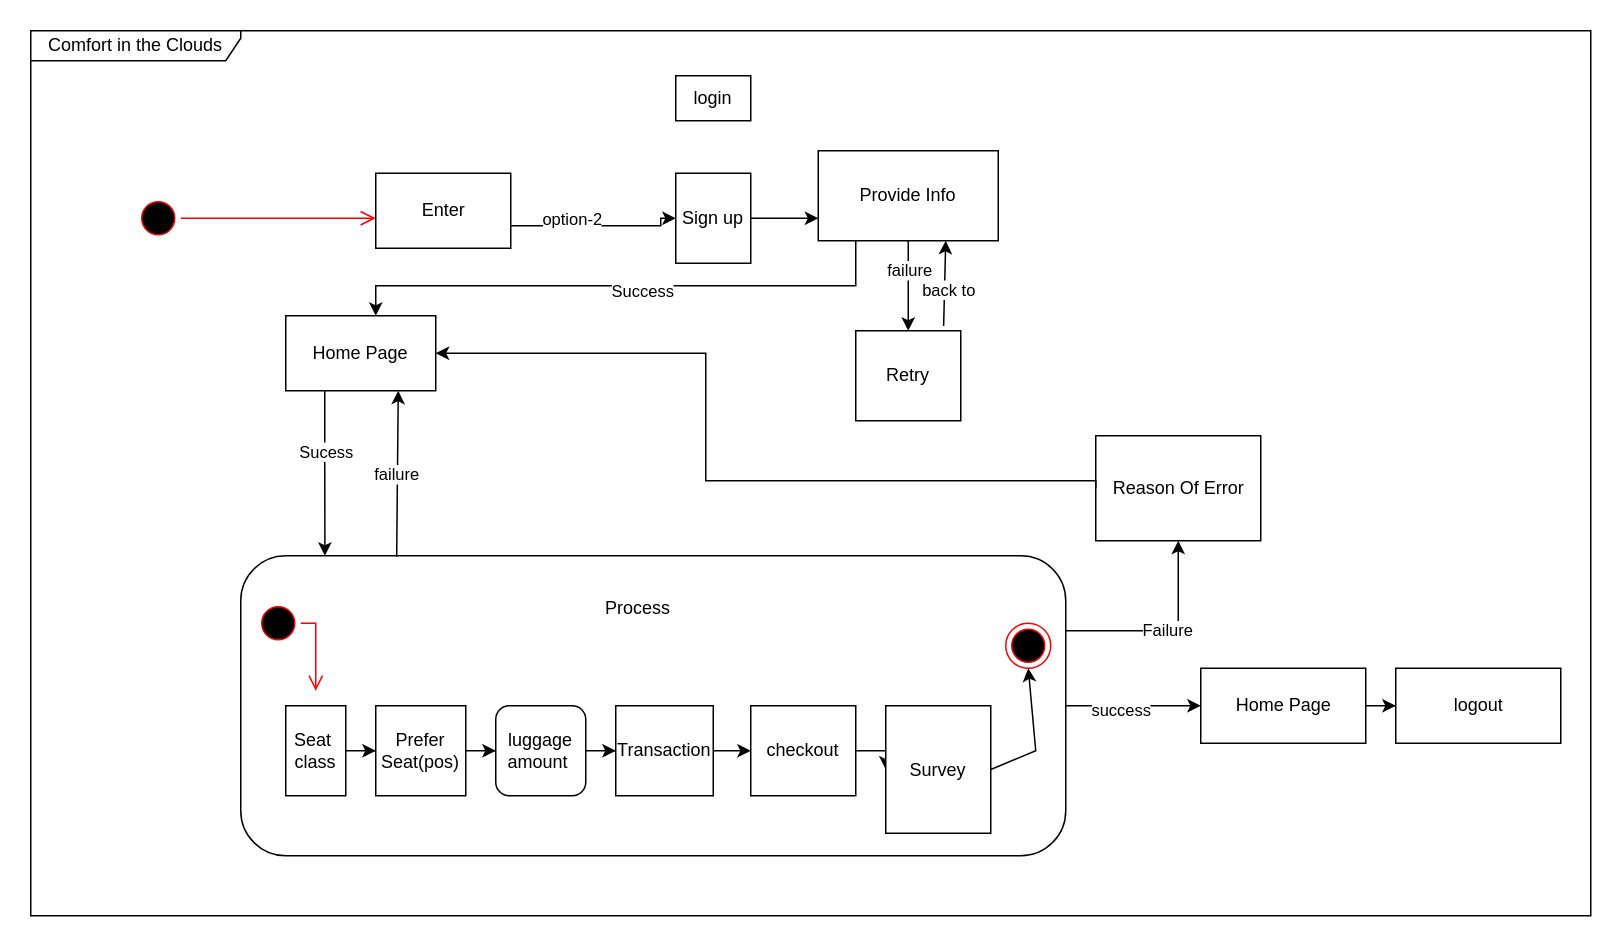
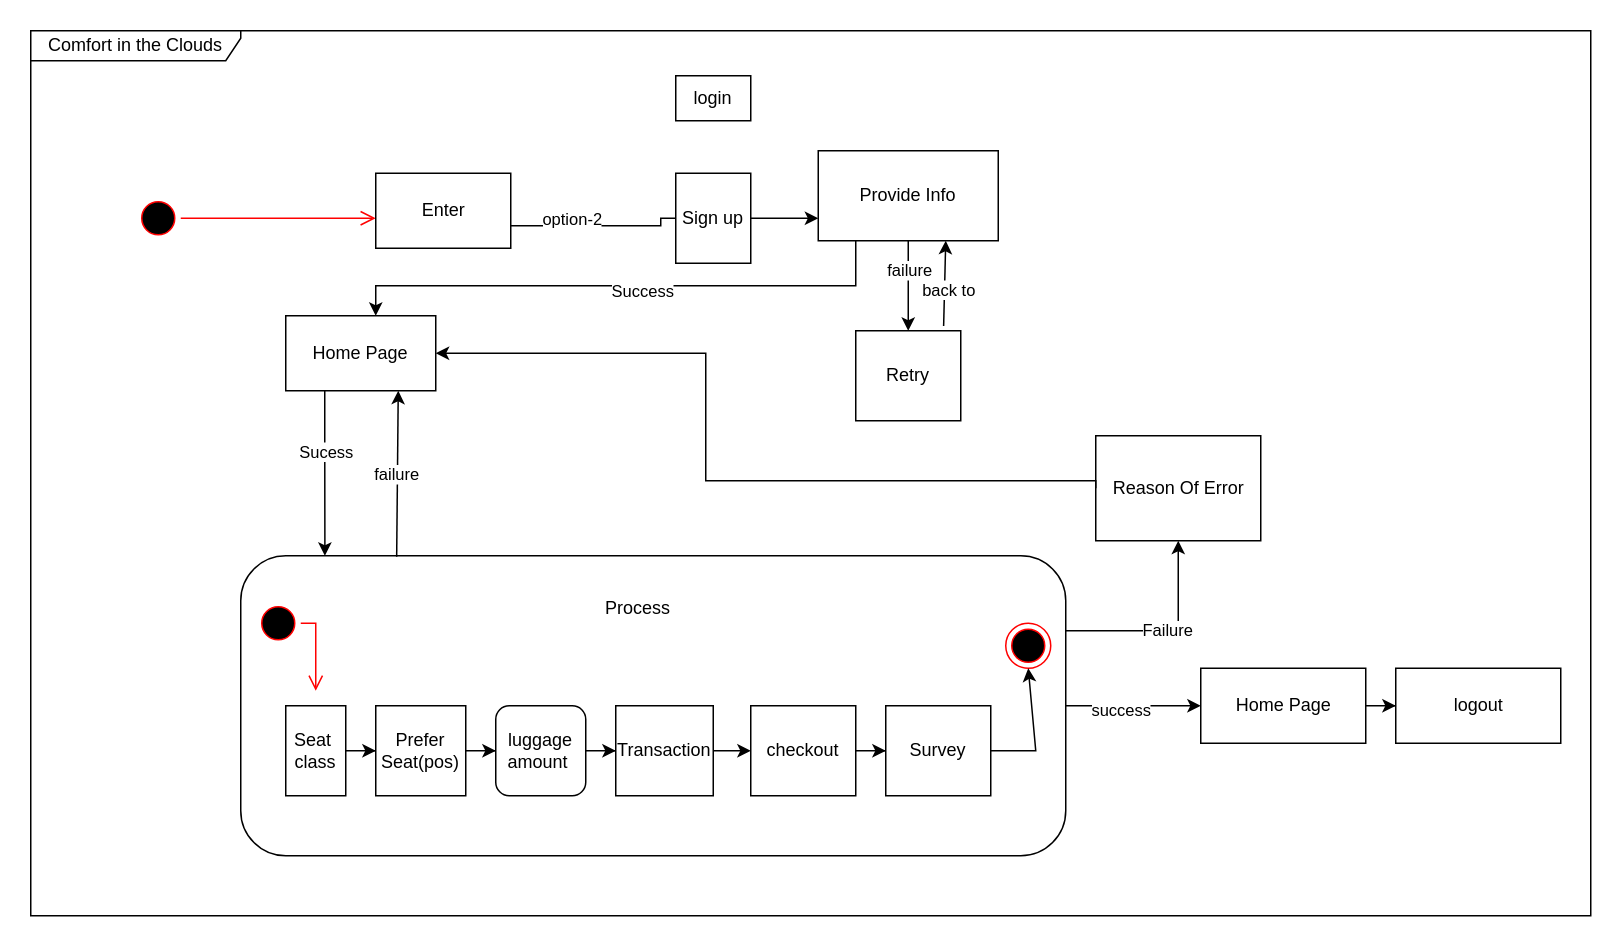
  <mxCell id="0" />
  <mxCell id="1" parent="0" />
  <mxCell id="2" value="" style="ellipse;html=1;shape=startState;fillColor=#000000;strokeColor=#ff0000;" vertex="1" parent="1"><mxGeometry x="90" y="130" width="30" height="30" as="geometry" /></mxCell>
  <mxCell id="3" value="" style="edgeStyle=orthogonalEdgeStyle;html=1;verticalAlign=bottom;endArrow=open;endSize=8;strokeColor=#ff0000;rounded=0;" edge="1" source="2" parent="1"><mxGeometry relative="1" as="geometry"><mxPoint x="250" y="145" as="targetPoint" /></mxGeometry></mxCell>
  <mxCell id="4" value="Comfort in the Clouds" style="shape=umlFrame;whiteSpace=wrap;html=1;width=140;height=20;" vertex="1" parent="1"><mxGeometry width="1040" height="590" as="geometry" x="20" y="20" /></mxCell>
- <mxCell id="5" value="" style="edgeStyle=orthogonalEdgeStyle;rounded=0;orthogonalLoop=1;jettySize=auto;html=1;entryX=0;entryY=0.5;entryDx=0;entryDy=0;" edge="1" parent="1" source="7" target="10"><mxGeometry relative="1" as="geometry"><Array as="points"><mxPoint x="440" y="150" /><mxPoint x="440" y="145" /></Array></mxGeometry></mxCell>
+ <mxCell id="5" value="" style="edgeStyle=orthogonalEdgeStyle;rounded=0;orthogonalLoop=1;jettySize=auto;html=1;entryX=0;entryY=0.5;entryDx=0;entryDy=0;endArrow=none;" edge="1" parent="1" source="7" target="10"><mxGeometry relative="1" as="geometry"><Array as="points"><mxPoint x="440" y="150" /><mxPoint x="440" y="145" /></Array></mxGeometry></mxCell>
  <mxCell id="6" value="option-2" style="edgeLabel;html=1;align=center;verticalAlign=middle;resizable=0;points=[];" vertex="1" connectable="0" parent="5"><mxGeometry x="-0.162" relative="1" as="geometry"><mxPoint x="-8" y="-5" as="offset" /></mxGeometry></mxCell>
  <mxCell id="7" value="Enter" style="html=1;" vertex="1" parent="1"><mxGeometry x="250" y="115" width="90" height="50" as="geometry" /></mxCell>
  <mxCell id="8" value="login" style="rounded=0;whiteSpace=wrap;html=1;" vertex="1" parent="1"><mxGeometry x="450" y="50" width="50" height="30" as="geometry" /></mxCell>
  <mxCell id="9" value="" style="edgeStyle=orthogonalEdgeStyle;rounded=0;orthogonalLoop=1;jettySize=auto;html=1;" edge="1" parent="1" source="10" target="15"><mxGeometry relative="1" as="geometry"><Array as="points"><mxPoint x="620" y="145" /><mxPoint x="620" y="145" /></Array></mxGeometry></mxCell>
  <mxCell id="10" value="Sign up" style="rounded=0;whiteSpace=wrap;html=1;" vertex="1" parent="1"><mxGeometry x="450" y="115" width="50" height="60" as="geometry" /></mxCell>
  <mxCell id="11" value="" style="edgeStyle=orthogonalEdgeStyle;rounded=0;orthogonalLoop=1;jettySize=auto;html=1;exitX=0.125;exitY=0.992;exitDx=0;exitDy=0;exitPerimeter=0;" edge="1" parent="1" source="15" target="19"><mxGeometry relative="1" as="geometry"><Array as="points"><mxPoint x="570" y="160" /><mxPoint x="570" y="190" /><mxPoint x="250" y="190" /></Array></mxGeometry></mxCell>
  <mxCell id="12" value="Success" style="edgeLabel;html=1;align=center;verticalAlign=middle;resizable=0;points=[];" vertex="1" connectable="0" parent="11"><mxGeometry x="-0.044" y="3" relative="1" as="geometry"><mxPoint x="-1" as="offset" /></mxGeometry></mxCell>
  <mxCell id="13" value="" style="edgeStyle=orthogonalEdgeStyle;rounded=0;orthogonalLoop=1;jettySize=auto;html=1;" edge="1" parent="1" source="15" target="35"><mxGeometry relative="1" as="geometry" /></mxCell>
  <mxCell id="14" value="failure" style="edgeLabel;html=1;align=center;verticalAlign=middle;resizable=0;points=[];" vertex="1" connectable="0" parent="13"><mxGeometry x="-0.4" relative="1" as="geometry"><mxPoint y="1" as="offset" /></mxGeometry></mxCell>
  <mxCell id="15" value="Provide Info" style="whiteSpace=wrap;html=1;rounded=0;" vertex="1" parent="1"><mxGeometry x="545" y="100" width="120" height="60" as="geometry" /></mxCell>
  <mxCell id="16" value="" style="rounded=1;whiteSpace=wrap;html=1;" vertex="1" parent="1"><mxGeometry x="160" y="370" width="550" height="200" as="geometry" /></mxCell>
  <mxCell id="17" value="" style="edgeStyle=orthogonalEdgeStyle;rounded=0;orthogonalLoop=1;jettySize=auto;html=1;entryX=0.102;entryY=0;entryDx=0;entryDy=0;entryPerimeter=0;" edge="1" parent="1" source="19" target="16"><mxGeometry relative="1" as="geometry"><Array as="points"><mxPoint x="216" y="290" /><mxPoint x="216" y="290" /></Array></mxGeometry></mxCell>
  <mxCell id="18" value="Sucess" style="edgeLabel;html=1;align=center;verticalAlign=middle;resizable=0;points=[];" vertex="1" connectable="0" parent="17"><mxGeometry x="-0.26" relative="1" as="geometry"><mxPoint as="offset" /></mxGeometry></mxCell>
  <mxCell id="19" value="Home Page" style="rounded=0;whiteSpace=wrap;html=1;" vertex="1" parent="1"><mxGeometry x="190" y="210" width="100" height="50" as="geometry" /></mxCell>
  <mxCell id="20" value="Process" style="text;html=1;strokeColor=none;fillColor=none;align=center;verticalAlign=middle;whiteSpace=wrap;rounded=0;" vertex="1" parent="1"><mxGeometry x="395" y="390" width="60" height="30" as="geometry" /></mxCell>
  <mxCell id="21" value="" style="edgeStyle=orthogonalEdgeStyle;rounded=0;orthogonalLoop=1;jettySize=auto;html=1;" edge="1" parent="1" source="22" target="24"><mxGeometry relative="1" as="geometry" /></mxCell>
  <mxCell id="22" value="Seat&amp;nbsp;&lt;br&gt;class" style="whiteSpace=wrap;html=1;" vertex="1" parent="1"><mxGeometry x="190" y="470" width="40" height="60" as="geometry" /></mxCell>
  <mxCell id="23" value="" style="edgeStyle=orthogonalEdgeStyle;rounded=0;orthogonalLoop=1;jettySize=auto;html=1;" edge="1" parent="1" source="24" target="26"><mxGeometry relative="1" as="geometry" /></mxCell>
  <mxCell id="24" value="Prefer&lt;br&gt;Seat(pos)" style="whiteSpace=wrap;html=1;" vertex="1" parent="1"><mxGeometry x="250" y="470" width="60" height="60" as="geometry" /></mxCell>
  <mxCell id="25" value="" style="edgeStyle=orthogonalEdgeStyle;rounded=0;orthogonalLoop=1;jettySize=auto;html=1;" edge="1" parent="1" source="26" target="28"><mxGeometry relative="1" as="geometry" /></mxCell>
  <mxCell id="26" value="luggage&lt;br&gt;amount&amp;nbsp;" style="whiteSpace=wrap;html=1;rounded=1;" vertex="1" parent="1"><mxGeometry x="330" y="470" width="60" height="60" as="geometry" /></mxCell>
  <mxCell id="27" value="" style="edgeStyle=orthogonalEdgeStyle;rounded=0;orthogonalLoop=1;jettySize=auto;html=1;" edge="1" parent="1" source="28" target="30"><mxGeometry relative="1" as="geometry" /></mxCell>
  <mxCell id="28" value="Transaction" style="whiteSpace=wrap;html=1;" vertex="1" parent="1"><mxGeometry x="410" y="470" width="65" height="60" as="geometry" /></mxCell>
  <mxCell id="29" value="" style="edgeStyle=orthogonalEdgeStyle;rounded=0;orthogonalLoop=1;jettySize=auto;html=1;" edge="1" parent="1" source="30" target="31"><mxGeometry relative="1" as="geometry" /></mxCell>
  <mxCell id="30" value="checkout" style="whiteSpace=wrap;html=1;" vertex="1" parent="1"><mxGeometry x="500" y="470" width="70" height="60" as="geometry" /></mxCell>
- <mxCell id="31" value="Survey" style="whiteSpace=wrap;html=1;" vertex="1" parent="1"><mxGeometry x="590" y="470" width="70" height="85" as="geometry" /></mxCell>
+ <mxCell id="31" value="Survey" style="whiteSpace=wrap;html=1;" vertex="1" parent="1"><mxGeometry x="590" y="470" width="70" height="60" as="geometry" /></mxCell>
  <mxCell id="32" value="" style="ellipse;html=1;shape=startState;fillColor=#000000;strokeColor=#ff0000;" vertex="1" parent="1"><mxGeometry x="170" y="400" width="30" height="30" as="geometry" /></mxCell>
  <mxCell id="33" value="" style="edgeStyle=orthogonalEdgeStyle;html=1;verticalAlign=bottom;endArrow=open;endSize=8;strokeColor=#ff0000;rounded=0;" edge="1" source="32" parent="1"><mxGeometry relative="1" as="geometry"><mxPoint x="210" y="460" as="targetPoint" /><Array as="points"><mxPoint x="210" y="415" /></Array></mxGeometry></mxCell>
  <mxCell id="34" value="failure" style="endArrow=classic;html=1;rounded=0;exitX=0.189;exitY=0.003;exitDx=0;exitDy=0;exitPerimeter=0;entryX=0.75;entryY=1;entryDx=0;entryDy=0;" edge="1" parent="1" source="16" target="19"><mxGeometry width="50" height="50" relative="1" as="geometry"><mxPoint x="470" y="330" as="sourcePoint" /><mxPoint x="520" y="280" as="targetPoint" /></mxGeometry></mxCell>
  <mxCell id="35" value="Retry" style="whiteSpace=wrap;html=1;rounded=0;" vertex="1" parent="1"><mxGeometry x="570" y="220" width="70" height="60" as="geometry" /></mxCell>
  <mxCell id="36" value="" style="ellipse;html=1;shape=endState;fillColor=#000000;strokeColor=#ff0000;" vertex="1" parent="1"><mxGeometry x="670" y="415" width="30" height="30" as="geometry" /></mxCell>
  <mxCell id="37" value="" style="endArrow=classic;html=1;rounded=0;exitX=1;exitY=0.5;exitDx=0;exitDy=0;entryX=0.5;entryY=1;entryDx=0;entryDy=0;" edge="1" parent="1" source="31" target="36"><mxGeometry width="50" height="50" relative="1" as="geometry"><mxPoint x="470" y="330" as="sourcePoint" /><mxPoint x="520" y="280" as="targetPoint" /><Array as="points"><mxPoint x="690" y="500" /></Array></mxGeometry></mxCell>
  <mxCell id="38" value="Failure" style="endArrow=classic;html=1;rounded=0;exitX=1;exitY=0.25;exitDx=0;exitDy=0;entryX=0.5;entryY=1;entryDx=0;entryDy=0;" edge="1" parent="1" source="16" target="39"><mxGeometry width="50" height="50" relative="1" as="geometry"><mxPoint x="470" y="330" as="sourcePoint" /><mxPoint x="520" y="280" as="targetPoint" /><Array as="points"><mxPoint x="785" y="420" /></Array></mxGeometry></mxCell>
  <mxCell id="39" value="Reason Of Error" style="html=1;" vertex="1" parent="1"><mxGeometry x="730" y="290" width="110" height="70" as="geometry" /></mxCell>
  <mxCell id="40" value="" style="endArrow=classic;html=1;rounded=0;exitX=0;exitY=0.5;exitDx=0;exitDy=0;entryX=1;entryY=0.5;entryDx=0;entryDy=0;" edge="1" parent="1" source="39" target="19"><mxGeometry width="50" height="50" relative="1" as="geometry"><mxPoint x="520" y="330" as="sourcePoint" /><mxPoint x="570" y="280" as="targetPoint" /><Array as="points"><mxPoint x="730" y="320" /><mxPoint x="680" y="320" /><mxPoint x="610" y="320" /><mxPoint x="470" y="320" /><mxPoint x="470" y="235" /></Array></mxGeometry></mxCell>
  <mxCell id="41" value="" style="edgeStyle=orthogonalEdgeStyle;rounded=0;orthogonalLoop=1;jettySize=auto;html=1;" edge="1" parent="1" source="42" target="47"><mxGeometry relative="1" as="geometry" /></mxCell>
  <mxCell id="42" value="Home Page" style="html=1;" vertex="1" parent="1"><mxGeometry x="800" y="445" width="110" height="50" as="geometry" /></mxCell>
  <mxCell id="43" value="" style="endArrow=classic;html=1;rounded=0;exitX=1;exitY=0.5;exitDx=0;exitDy=0;entryX=0;entryY=0.5;entryDx=0;entryDy=0;" edge="1" parent="1" source="16" target="42"><mxGeometry width="50" height="50" relative="1" as="geometry"><mxPoint x="580" y="370" as="sourcePoint" /><mxPoint x="630" y="320" as="targetPoint" /><Array as="points"><mxPoint x="780" y="470" /></Array></mxGeometry></mxCell>
  <mxCell id="44" value="success" style="edgeLabel;html=1;align=center;verticalAlign=middle;resizable=0;points=[];" vertex="1" connectable="0" parent="43"><mxGeometry x="-0.196" y="-2" relative="1" as="geometry"><mxPoint as="offset" /></mxGeometry></mxCell>
  <mxCell id="45" value="" style="endArrow=classic;html=1;rounded=0;exitX=0.837;exitY=-0.052;exitDx=0;exitDy=0;exitPerimeter=0;" edge="1" parent="1" source="35"><mxGeometry width="50" height="50" relative="1" as="geometry"><mxPoint x="690" y="580" as="sourcePoint" /><mxPoint x="630" y="160" as="targetPoint" /></mxGeometry></mxCell>
  <mxCell id="46" value="back to" style="edgeLabel;html=1;align=center;verticalAlign=middle;resizable=0;points=[];" vertex="1" connectable="0" parent="45"><mxGeometry x="-0.154" y="-2" relative="1" as="geometry"><mxPoint as="offset" /></mxGeometry></mxCell>
  <mxCell id="47" value="logout" style="html=1;" vertex="1" parent="1"><mxGeometry x="930" y="445" width="110" height="50" as="geometry" /></mxCell>
